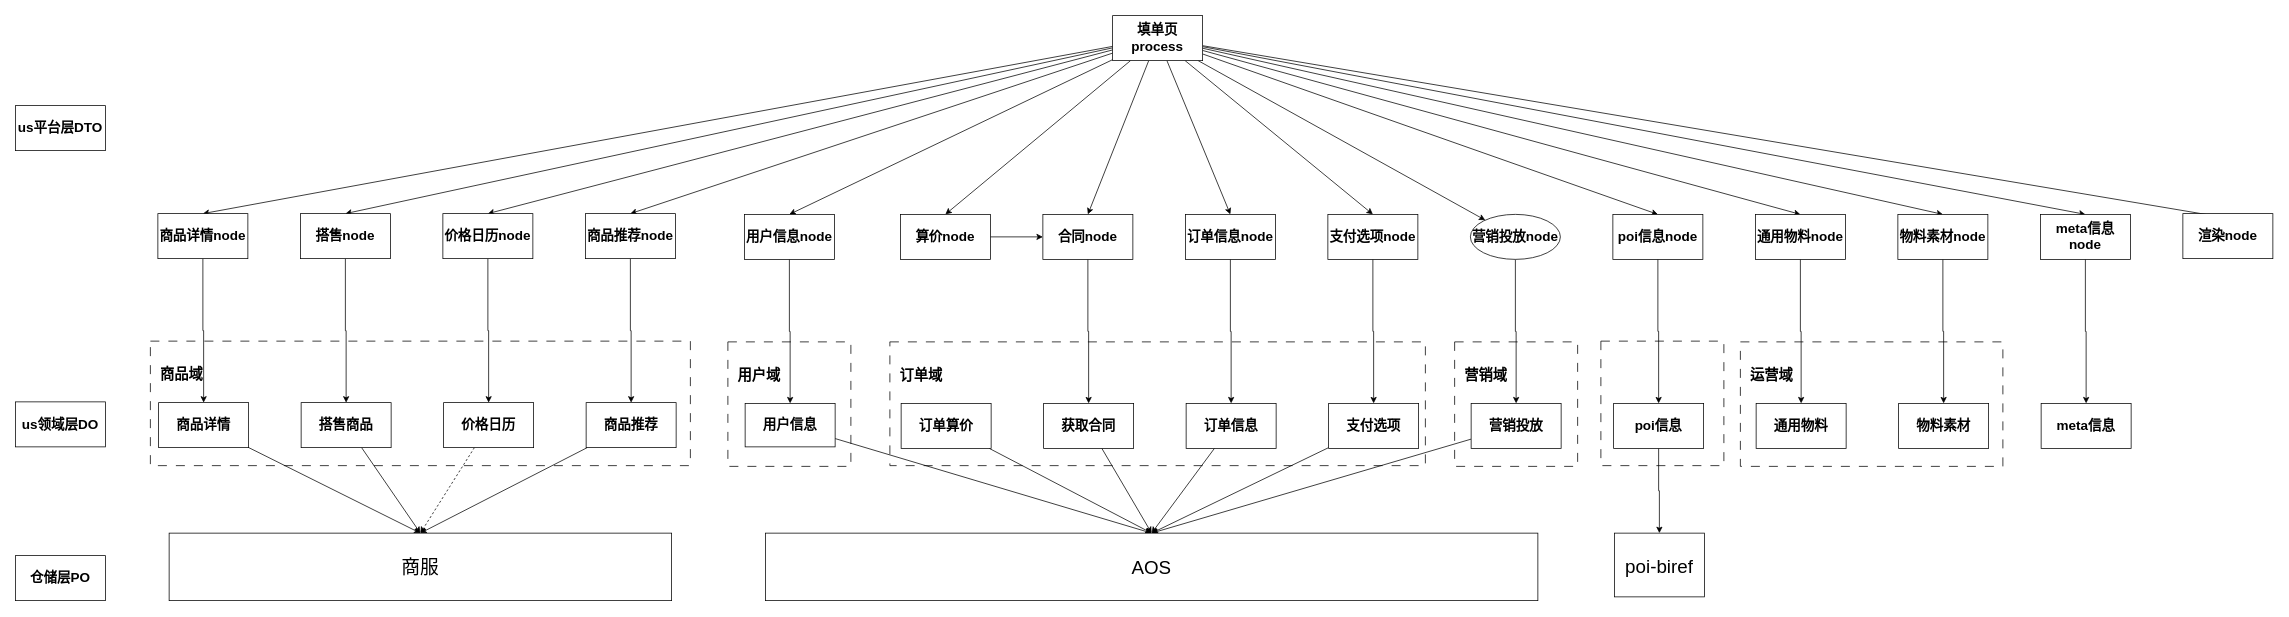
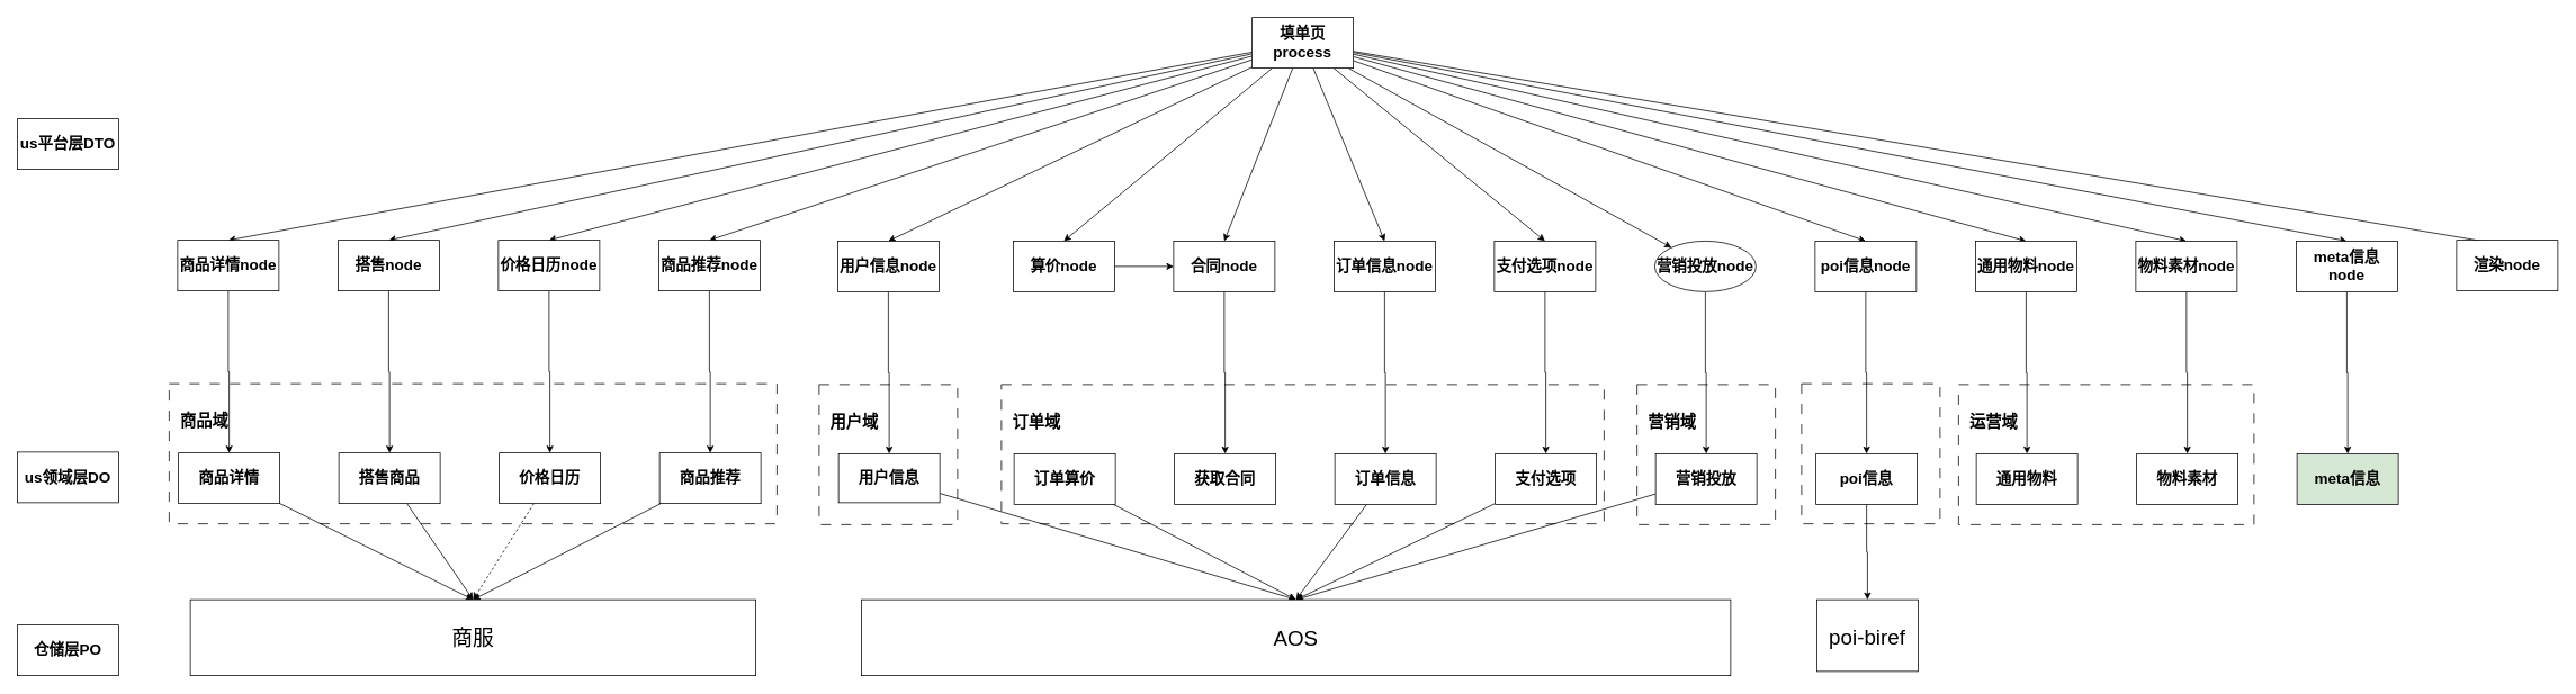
  <mxCell id="0" />
  <mxCell id="1" parent="0" />
  <mxCell id="2" value="" style="rounded=0;whiteSpace=wrap;html=1;strokeColor=default;dashed=1;dashPattern=12 12;" vertex="1" parent="1"><mxGeometry x="2320" y="455" width="350" height="166" as="geometry" /></mxCell>
  <mxCell id="3" value="运营域" style="text;strokeColor=none;align=center;fillColor=none;html=1;verticalAlign=middle;whiteSpace=wrap;rounded=0;fontSize=19;fontStyle=1" vertex="1" parent="1"><mxGeometry x="2332" y="485" width="60" height="30" as="geometry" /></mxCell>
  <mxCell id="4" value="" style="rounded=0;whiteSpace=wrap;html=1;strokeColor=default;dashed=1;dashPattern=12 12;" vertex="1" parent="1"><mxGeometry x="2134" y="454" width="164" height="166" as="geometry" /></mxCell>
  <mxCell id="5" value="" style="rounded=0;whiteSpace=wrap;html=1;strokeColor=default;dashed=1;dashPattern=12 12;" vertex="1" parent="1"><mxGeometry x="1939" y="455" width="164" height="166" as="geometry" /></mxCell>
  <mxCell id="6" value="营销域" style="text;strokeColor=none;align=center;fillColor=none;html=1;verticalAlign=middle;whiteSpace=wrap;rounded=0;fontSize=19;fontStyle=1" vertex="1" parent="1"><mxGeometry x="1951" y="485" width="60" height="30" as="geometry" /></mxCell>
  <mxCell id="7" value="" style="rounded=0;whiteSpace=wrap;html=1;strokeColor=default;dashed=1;dashPattern=12 12;" vertex="1" parent="1"><mxGeometry x="1186" y="455" width="714" height="165" as="geometry" /></mxCell>
  <mxCell id="8" value="订单域" style="text;strokeColor=none;align=center;fillColor=none;html=1;verticalAlign=middle;whiteSpace=wrap;rounded=0;fontSize=19;fontStyle=1" vertex="1" parent="1"><mxGeometry x="1198" y="485" width="60" height="30" as="geometry" /></mxCell>
  <mxCell id="9" value="" style="rounded=0;whiteSpace=wrap;html=1;strokeColor=default;dashed=1;dashPattern=12 12;" vertex="1" parent="1"><mxGeometry x="200" y="454" width="720" height="166" as="geometry" /></mxCell>
  <mxCell id="10" value="商品域" style="text;strokeColor=none;align=center;fillColor=none;html=1;verticalAlign=middle;whiteSpace=wrap;rounded=0;fontSize=19;fontStyle=1" vertex="1" parent="1"><mxGeometry x="212" y="484" width="60" height="30" as="geometry" /></mxCell>
  <mxCell id="11" value="" style="rounded=0;whiteSpace=wrap;html=1;strokeColor=default;dashed=1;dashPattern=12 12;" vertex="1" parent="1"><mxGeometry x="970" y="455" width="164" height="166" as="geometry" /></mxCell>
  <mxCell id="12" style="rounded=0;orthogonalLoop=1;jettySize=auto;html=1;entryX=0.5;entryY=0;entryDx=0;entryDy=0;" edge="1" parent="1" source="27" target="31"><mxGeometry relative="1" as="geometry" /></mxCell>
  <mxCell id="13" style="rounded=0;orthogonalLoop=1;jettySize=auto;html=1;entryX=0.5;entryY=0;entryDx=0;entryDy=0;" edge="1" parent="1" source="27" target="33"><mxGeometry relative="1" as="geometry" /></mxCell>
  <mxCell id="14" style="rounded=0;orthogonalLoop=1;jettySize=auto;html=1;entryX=0.5;entryY=0;entryDx=0;entryDy=0;" edge="1" parent="1" source="27" target="37"><mxGeometry relative="1" as="geometry" /></mxCell>
  <mxCell id="15" style="rounded=0;orthogonalLoop=1;jettySize=auto;html=1;entryX=0.5;entryY=0;entryDx=0;entryDy=0;" edge="1" parent="1" source="27" target="47"><mxGeometry relative="1" as="geometry" /></mxCell>
  <mxCell id="16" style="rounded=0;orthogonalLoop=1;jettySize=auto;html=1;entryX=0.5;entryY=0;entryDx=0;entryDy=0;" edge="1" parent="1" source="27" target="29"><mxGeometry relative="1" as="geometry" /></mxCell>
  <mxCell id="17" style="rounded=0;orthogonalLoop=1;jettySize=auto;html=1;entryX=0.5;entryY=0;entryDx=0;entryDy=0;" edge="1" parent="1" source="27" target="35"><mxGeometry relative="1" as="geometry" /></mxCell>
  <mxCell id="18" style="rounded=0;orthogonalLoop=1;jettySize=auto;html=1;entryX=0.5;entryY=0;entryDx=0;entryDy=0;" edge="1" parent="1" source="27" target="39"><mxGeometry relative="1" as="geometry" /></mxCell>
  <mxCell id="19" style="rounded=0;orthogonalLoop=1;jettySize=auto;html=1;entryX=0.5;entryY=0;entryDx=0;entryDy=0;" edge="1" parent="1" source="27" target="41"><mxGeometry relative="1" as="geometry" /></mxCell>
  <mxCell id="20" style="rounded=0;orthogonalLoop=1;jettySize=auto;html=1;entryX=0.5;entryY=0;entryDx=0;entryDy=0;" edge="1" parent="1" source="27" target="55"><mxGeometry relative="1" as="geometry" /></mxCell>
  <mxCell id="21" style="rounded=0;orthogonalLoop=1;jettySize=auto;html=1;" edge="1" parent="1" source="27" target="45"><mxGeometry relative="1" as="geometry" /></mxCell>
  <mxCell id="22" style="rounded=0;orthogonalLoop=1;jettySize=auto;html=1;entryX=0.5;entryY=0;entryDx=0;entryDy=0;" edge="1" parent="1" source="27" target="43"><mxGeometry relative="1" as="geometry"><mxPoint x="2140" y="260" as="targetPoint" /></mxGeometry></mxCell>
  <mxCell id="23" style="rounded=0;orthogonalLoop=1;jettySize=auto;html=1;entryX=0.5;entryY=0;entryDx=0;entryDy=0;" edge="1" parent="1" source="27" target="49"><mxGeometry relative="1" as="geometry" /></mxCell>
  <mxCell id="24" style="rounded=0;orthogonalLoop=1;jettySize=auto;html=1;entryX=0.5;entryY=0;entryDx=0;entryDy=0;" edge="1" parent="1" source="27" target="51"><mxGeometry relative="1" as="geometry" /></mxCell>
  <mxCell id="25" style="rounded=0;orthogonalLoop=1;jettySize=auto;html=1;entryX=0.5;entryY=0;entryDx=0;entryDy=0;" edge="1" parent="1" source="27" target="53"><mxGeometry relative="1" as="geometry" /></mxCell>
  <mxCell id="26" style="rounded=0;orthogonalLoop=1;jettySize=auto;html=1;" edge="1" parent="1" source="27"><mxGeometry relative="1" as="geometry"><mxPoint x="2970" y="290" as="targetPoint" /></mxGeometry></mxCell>
  <mxCell id="27" value="&lt;font style=&quot;font-size: 18px;&quot;&gt;填单页process&lt;/font&gt;" style="rounded=0;whiteSpace=wrap;html=1;fontSize=18;fontStyle=1" parent="1" vertex="1"><mxGeometry x="1483" y="20" width="120" height="60" as="geometry" /></mxCell>
  <mxCell id="28" style="edgeStyle=orthogonalEdgeStyle;rounded=0;orthogonalLoop=1;jettySize=auto;html=1;entryX=0.5;entryY=0;entryDx=0;entryDy=0;" edge="1" parent="1" source="29" target="59"><mxGeometry relative="1" as="geometry" /></mxCell>
  <mxCell id="29" value="&lt;font style=&quot;font-size: 18px;&quot;&gt;用户信息node&lt;/font&gt;" style="rounded=0;whiteSpace=wrap;html=1;fontSize=18;fontStyle=1" parent="1" vertex="1"><mxGeometry x="992" y="285" width="120" height="60" as="geometry" /></mxCell>
  <mxCell id="30" style="edgeStyle=orthogonalEdgeStyle;rounded=0;orthogonalLoop=1;jettySize=auto;html=1;entryX=0.5;entryY=0;entryDx=0;entryDy=0;" edge="1" parent="1" source="31" target="61"><mxGeometry relative="1" as="geometry" /></mxCell>
  <mxCell id="31" value="&lt;font style=&quot;font-size: 18px;&quot;&gt;商品详情node&lt;/font&gt;" style="rounded=0;whiteSpace=wrap;html=1;fontSize=18;fontStyle=1" parent="1" vertex="1"><mxGeometry x="210" y="284" width="120" height="60" as="geometry" /></mxCell>
  <mxCell id="32" style="edgeStyle=orthogonalEdgeStyle;rounded=0;orthogonalLoop=1;jettySize=auto;html=1;entryX=0.5;entryY=0;entryDx=0;entryDy=0;" edge="1" parent="1" source="33" target="63"><mxGeometry relative="1" as="geometry" /></mxCell>
  <mxCell id="33" value="&lt;font style=&quot;font-size: 18px;&quot;&gt;搭售node&lt;/font&gt;" style="rounded=0;whiteSpace=wrap;html=1;fontSize=18;fontStyle=1" parent="1" vertex="1"><mxGeometry x="400" y="284" width="120" height="60" as="geometry" /></mxCell>
  <mxCell id="34" style="edgeStyle=orthogonalEdgeStyle;rounded=0;orthogonalLoop=1;jettySize=auto;html=1;" edge="1" parent="1" source="35" target="39"><mxGeometry relative="1" as="geometry" /></mxCell>
  <mxCell id="35" value="&lt;font style=&quot;font-size: 18px;&quot;&gt;算价node&lt;/font&gt;" style="rounded=0;whiteSpace=wrap;html=1;fontSize=18;fontStyle=1" parent="1" vertex="1"><mxGeometry x="1200" y="285" width="120" height="60" as="geometry" /></mxCell>
  <mxCell id="36" style="edgeStyle=orthogonalEdgeStyle;rounded=0;orthogonalLoop=1;jettySize=auto;html=1;entryX=0.5;entryY=0;entryDx=0;entryDy=0;" edge="1" parent="1" source="37" target="67"><mxGeometry relative="1" as="geometry" /></mxCell>
  <mxCell id="37" value="&lt;font style=&quot;font-size: 18px;&quot;&gt;价格日历node&lt;/font&gt;" style="rounded=0;whiteSpace=wrap;html=1;fontSize=18;fontStyle=1" parent="1" vertex="1"><mxGeometry x="590" y="284" width="120" height="60" as="geometry" /></mxCell>
  <mxCell id="38" style="edgeStyle=orthogonalEdgeStyle;rounded=0;orthogonalLoop=1;jettySize=auto;html=1;entryX=0.5;entryY=0;entryDx=0;entryDy=0;" edge="1" parent="1" source="39" target="69"><mxGeometry relative="1" as="geometry" /></mxCell>
  <mxCell id="39" value="&lt;font style=&quot;font-size: 18px;&quot;&gt;合同node&lt;/font&gt;" style="rounded=0;whiteSpace=wrap;html=1;fontSize=18;fontStyle=1" parent="1" vertex="1"><mxGeometry x="1390" y="285" width="120" height="60" as="geometry" /></mxCell>
  <mxCell id="40" style="edgeStyle=orthogonalEdgeStyle;rounded=0;orthogonalLoop=1;jettySize=auto;html=1;entryX=0.5;entryY=0;entryDx=0;entryDy=0;" edge="1" parent="1" source="41" target="71"><mxGeometry relative="1" as="geometry" /></mxCell>
  <mxCell id="41" value="&lt;font style=&quot;font-size: 18px;&quot;&gt;订单信息node&lt;/font&gt;" style="rounded=0;whiteSpace=wrap;html=1;fontSize=18;fontStyle=1" vertex="1" parent="1"><mxGeometry x="1580" y="285" width="120" height="60" as="geometry" /></mxCell>
  <mxCell id="42" style="edgeStyle=orthogonalEdgeStyle;rounded=0;orthogonalLoop=1;jettySize=auto;html=1;" edge="1" parent="1" source="43" target="73"><mxGeometry relative="1" as="geometry" /></mxCell>
  <mxCell id="43" value="&lt;font style=&quot;font-size: 18px;&quot;&gt;poi信息node&lt;/font&gt;" style="rounded=0;whiteSpace=wrap;html=1;fontSize=18;fontStyle=1" vertex="1" parent="1"><mxGeometry x="2150" y="285" width="120" height="60" as="geometry" /></mxCell>
  <mxCell id="44" style="edgeStyle=orthogonalEdgeStyle;rounded=0;orthogonalLoop=1;jettySize=auto;html=1;entryX=0.5;entryY=0;entryDx=0;entryDy=0;" edge="1" parent="1" source="45" target="75"><mxGeometry relative="1" as="geometry" /></mxCell>
  <mxCell id="45" value="&lt;font style=&quot;font-size: 18px;&quot;&gt;营销投放node&lt;/font&gt;" style="ellipse;whiteSpace=wrap;html=1;fontSize=18;fontStyle=1;" vertex="1" parent="1"><mxGeometry x="1960" y="285" width="120" height="60" as="geometry" /></mxCell>
  <mxCell id="46" style="edgeStyle=orthogonalEdgeStyle;rounded=0;orthogonalLoop=1;jettySize=auto;html=1;entryX=0.5;entryY=0;entryDx=0;entryDy=0;" edge="1" parent="1" source="47" target="77"><mxGeometry relative="1" as="geometry" /></mxCell>
  <mxCell id="47" value="&lt;font style=&quot;font-size: 18px;&quot;&gt;商品推荐node&lt;/font&gt;" style="rounded=0;whiteSpace=wrap;html=1;fontSize=18;fontStyle=1" vertex="1" parent="1"><mxGeometry x="780" y="284" width="120" height="60" as="geometry" /></mxCell>
  <mxCell id="48" style="edgeStyle=orthogonalEdgeStyle;rounded=0;orthogonalLoop=1;jettySize=auto;html=1;" edge="1" parent="1" source="49" target="78"><mxGeometry relative="1" as="geometry" /></mxCell>
  <mxCell id="49" value="&lt;font style=&quot;font-size: 18px;&quot;&gt;通用物料node&lt;/font&gt;" style="rounded=0;whiteSpace=wrap;html=1;fontSize=18;fontStyle=1" vertex="1" parent="1"><mxGeometry x="2340" y="285" width="120" height="60" as="geometry" /></mxCell>
  <mxCell id="50" style="edgeStyle=orthogonalEdgeStyle;rounded=0;orthogonalLoop=1;jettySize=auto;html=1;entryX=0.5;entryY=0;entryDx=0;entryDy=0;" edge="1" parent="1" source="51" target="79"><mxGeometry relative="1" as="geometry" /></mxCell>
  <mxCell id="51" value="&lt;font style=&quot;font-size: 18px;&quot;&gt;物料素材node&lt;/font&gt;" style="rounded=0;whiteSpace=wrap;html=1;fontSize=18;fontStyle=1" vertex="1" parent="1"><mxGeometry x="2530" y="285" width="120" height="60" as="geometry" /></mxCell>
  <mxCell id="52" style="edgeStyle=orthogonalEdgeStyle;rounded=0;orthogonalLoop=1;jettySize=auto;html=1;entryX=0.5;entryY=0;entryDx=0;entryDy=0;" edge="1" parent="1" source="53" target="80"><mxGeometry relative="1" as="geometry" /></mxCell>
  <mxCell id="53" value="&lt;font style=&quot;font-size: 18px;&quot;&gt;meta信息node&lt;/font&gt;" style="rounded=0;whiteSpace=wrap;html=1;fontSize=18;fontStyle=1" vertex="1" parent="1"><mxGeometry x="2720" y="285" width="120" height="60" as="geometry" /></mxCell>
  <mxCell id="54" style="edgeStyle=orthogonalEdgeStyle;rounded=0;orthogonalLoop=1;jettySize=auto;html=1;entryX=0.5;entryY=0;entryDx=0;entryDy=0;" edge="1" parent="1" source="55" target="82"><mxGeometry relative="1" as="geometry" /></mxCell>
  <mxCell id="55" value="&lt;font style=&quot;font-size: 18px;&quot;&gt;支付选项node&lt;/font&gt;" style="rounded=0;whiteSpace=wrap;html=1;fontSize=18;fontStyle=1" vertex="1" parent="1"><mxGeometry x="1770" y="285" width="120" height="60" as="geometry" /></mxCell>
  <mxCell id="56" value="&lt;font style=&quot;font-size: 18px;&quot;&gt;渲染node&lt;/font&gt;" style="rounded=0;whiteSpace=wrap;html=1;fontSize=18;fontStyle=1" vertex="1" parent="1"><mxGeometry x="2910" y="284" width="120" height="60" as="geometry" /></mxCell>
  <mxCell id="57" value="&lt;font style=&quot;font-size: 18px;&quot;&gt;us平台层DTO&lt;/font&gt;" style="rounded=0;whiteSpace=wrap;html=1;fontSize=18;fontStyle=1" vertex="1" parent="1"><mxGeometry x="20" y="140" width="120" height="60" as="geometry" /></mxCell>
  <mxCell id="58" style="rounded=0;orthogonalLoop=1;jettySize=auto;html=1;entryX=0.5;entryY=0;entryDx=0;entryDy=0;" edge="1" parent="1" source="59" target="85"><mxGeometry relative="1" as="geometry" /></mxCell>
  <mxCell id="59" value="&lt;font style=&quot;font-size: 18px;&quot;&gt;用户信息&lt;/font&gt;" style="rounded=0;whiteSpace=wrap;html=1;fontSize=18;fontStyle=1" vertex="1" parent="1"><mxGeometry x="993" y="537" width="120" height="58" as="geometry" /></mxCell>
  <mxCell id="60" style="rounded=0;orthogonalLoop=1;jettySize=auto;html=1;entryX=0.5;entryY=0;entryDx=0;entryDy=0;" edge="1" parent="1" source="61" target="84"><mxGeometry relative="1" as="geometry" /></mxCell>
  <mxCell id="61" value="&lt;font style=&quot;font-size: 18px;&quot;&gt;商品详情&lt;/font&gt;" style="rounded=0;whiteSpace=wrap;html=1;fontSize=18;fontStyle=1" vertex="1" parent="1"><mxGeometry x="211" y="536" width="120" height="60" as="geometry" /></mxCell>
  <mxCell id="62" style="rounded=0;orthogonalLoop=1;jettySize=auto;html=1;entryX=0.5;entryY=0;entryDx=0;entryDy=0;" edge="1" parent="1" source="63" target="84"><mxGeometry relative="1" as="geometry" /></mxCell>
  <mxCell id="63" value="&lt;font style=&quot;font-size: 18px;&quot;&gt;搭售商品&lt;/font&gt;" style="rounded=0;whiteSpace=wrap;html=1;fontSize=18;fontStyle=1" vertex="1" parent="1"><mxGeometry x="401" y="536" width="120" height="60" as="geometry" /></mxCell>
  <mxCell id="64" style="rounded=0;orthogonalLoop=1;jettySize=auto;html=1;entryX=0.5;entryY=0;entryDx=0;entryDy=0;" edge="1" parent="1" source="65" target="85"><mxGeometry relative="1" as="geometry" /></mxCell>
  <mxCell id="65" value="&lt;font style=&quot;font-size: 18px;&quot;&gt;订单算价&lt;/font&gt;" style="rounded=0;whiteSpace=wrap;html=1;fontSize=18;fontStyle=1" vertex="1" parent="1"><mxGeometry x="1201" y="537" width="120" height="60" as="geometry" /></mxCell>
  <mxCell id="66" style="rounded=0;orthogonalLoop=1;jettySize=auto;html=1;entryX=0.5;entryY=0;entryDx=0;entryDy=0;dashed=1;" edge="1" parent="1" source="67" target="84"><mxGeometry relative="1" as="geometry" /></mxCell>
  <mxCell id="67" value="&lt;font style=&quot;font-size: 18px;&quot;&gt;价格日历&lt;/font&gt;" style="rounded=0;whiteSpace=wrap;html=1;fontSize=18;fontStyle=1" vertex="1" parent="1"><mxGeometry x="591" y="536" width="120" height="60" as="geometry" /></mxCell>
- <mxCell id="68" style="rounded=0;orthogonalLoop=1;jettySize=auto;html=1;entryX=0.5;entryY=0;entryDx=0;entryDy=0;" edge="1" parent="1" source="69" target="85"><mxGeometry relative="1" as="geometry" /></mxCell>
  <mxCell id="69" value="&lt;font style=&quot;font-size: 18px;&quot;&gt;获取合同&lt;/font&gt;" style="rounded=0;whiteSpace=wrap;html=1;fontSize=18;fontStyle=1" vertex="1" parent="1"><mxGeometry x="1391" y="537" width="120" height="60" as="geometry" /></mxCell>
  <mxCell id="70" style="rounded=0;orthogonalLoop=1;jettySize=auto;html=1;entryX=0.5;entryY=0;entryDx=0;entryDy=0;" edge="1" parent="1" source="71" target="85"><mxGeometry relative="1" as="geometry" /></mxCell>
  <mxCell id="71" value="&lt;font style=&quot;font-size: 18px;&quot;&gt;订单信息&lt;/font&gt;" style="rounded=0;whiteSpace=wrap;html=1;fontSize=18;fontStyle=1" vertex="1" parent="1"><mxGeometry x="1581" y="537" width="120" height="60" as="geometry" /></mxCell>
  <mxCell id="72" style="edgeStyle=orthogonalEdgeStyle;rounded=0;orthogonalLoop=1;jettySize=auto;html=1;entryX=0.5;entryY=0;entryDx=0;entryDy=0;" edge="1" parent="1" source="73" target="86"><mxGeometry relative="1" as="geometry" /></mxCell>
  <mxCell id="73" value="&lt;font style=&quot;font-size: 18px;&quot;&gt;poi信息&lt;/font&gt;" style="rounded=0;whiteSpace=wrap;html=1;fontSize=18;fontStyle=1" vertex="1" parent="1"><mxGeometry x="2151" y="537" width="120" height="60" as="geometry" /></mxCell>
  <mxCell id="74" style="rounded=0;orthogonalLoop=1;jettySize=auto;html=1;entryX=0.5;entryY=0;entryDx=0;entryDy=0;" edge="1" parent="1" source="75" target="85"><mxGeometry relative="1" as="geometry" /></mxCell>
  <mxCell id="75" value="&lt;font style=&quot;font-size: 18px;&quot;&gt;营销投放&lt;/font&gt;" style="rounded=0;whiteSpace=wrap;html=1;fontSize=18;fontStyle=1" vertex="1" parent="1"><mxGeometry x="1961" y="537" width="120" height="60" as="geometry" /></mxCell>
  <mxCell id="76" style="rounded=0;orthogonalLoop=1;jettySize=auto;html=1;entryX=0.5;entryY=0;entryDx=0;entryDy=0;" edge="1" parent="1" source="77" target="84"><mxGeometry relative="1" as="geometry" /></mxCell>
  <mxCell id="77" value="&lt;font style=&quot;font-size: 18px;&quot;&gt;商品推荐&lt;/font&gt;" style="rounded=0;whiteSpace=wrap;html=1;fontSize=18;fontStyle=1" vertex="1" parent="1"><mxGeometry x="781" y="536" width="120" height="60" as="geometry" /></mxCell>
  <mxCell id="78" value="&lt;font style=&quot;font-size: 18px;&quot;&gt;通用物料&lt;/font&gt;" style="rounded=0;whiteSpace=wrap;html=1;fontSize=18;fontStyle=1" vertex="1" parent="1"><mxGeometry x="2341" y="537" width="120" height="60" as="geometry" /></mxCell>
  <mxCell id="79" value="&lt;font style=&quot;font-size: 18px;&quot;&gt;物料素材&lt;/font&gt;" style="rounded=0;whiteSpace=wrap;html=1;fontSize=18;fontStyle=1" vertex="1" parent="1"><mxGeometry x="2531" y="537" width="120" height="60" as="geometry" /></mxCell>
- <mxCell id="80" value="&lt;font style=&quot;font-size: 18px;&quot;&gt;meta信息&lt;/font&gt;" style="rounded=0;whiteSpace=wrap;html=1;fontSize=18;fontStyle=1" vertex="1" parent="1"><mxGeometry x="2721" y="537" width="120" height="60" as="geometry" /></mxCell>
+ <mxCell id="80" value="&lt;font style=&quot;font-size: 18px;&quot;&gt;meta信息&lt;/font&gt;" style="rounded=0;whiteSpace=wrap;html=1;fontSize=18;fontStyle=1;fillColor=#d5e8d4;" vertex="1" parent="1"><mxGeometry x="2721" y="537" width="120" height="60" as="geometry" /></mxCell>
  <mxCell id="81" style="rounded=0;orthogonalLoop=1;jettySize=auto;html=1;entryX=0.5;entryY=0;entryDx=0;entryDy=0;" edge="1" parent="1" source="82" target="85"><mxGeometry relative="1" as="geometry" /></mxCell>
  <mxCell id="82" value="&lt;font style=&quot;font-size: 18px;&quot;&gt;支付选项&lt;/font&gt;" style="rounded=0;whiteSpace=wrap;html=1;fontSize=18;fontStyle=1" vertex="1" parent="1"><mxGeometry x="1771" y="537" width="120" height="60" as="geometry" /></mxCell>
  <mxCell id="83" value="用户域" style="text;strokeColor=none;align=center;fillColor=none;html=1;verticalAlign=middle;whiteSpace=wrap;rounded=0;fontSize=19;fontStyle=1" vertex="1" parent="1"><mxGeometry x="982" y="485" width="60" height="30" as="geometry" /></mxCell>
  <mxCell id="84" value="商服" style="rounded=0;whiteSpace=wrap;html=1;fontSize=25;" vertex="1" parent="1"><mxGeometry x="225" y="710" width="670" height="90" as="geometry" /></mxCell>
  <mxCell id="85" value="AOS" style="rounded=0;whiteSpace=wrap;html=1;fontSize=25;" vertex="1" parent="1"><mxGeometry x="1020" y="710" width="1030" height="90" as="geometry" /></mxCell>
  <mxCell id="86" value="poi-biref" style="rounded=0;whiteSpace=wrap;html=1;fontSize=25;" vertex="1" parent="1"><mxGeometry x="2152" y="710" width="120" height="85" as="geometry" /></mxCell>
  <mxCell id="87" value="us领域层DO" style="rounded=0;whiteSpace=wrap;html=1;fontSize=18;fontStyle=1" vertex="1" parent="1"><mxGeometry x="20" y="535" width="120" height="60" as="geometry" /></mxCell>
  <mxCell id="88" value="仓储层PO" style="rounded=0;whiteSpace=wrap;html=1;fontSize=18;fontStyle=1" vertex="1" parent="1"><mxGeometry x="20" y="740" width="120" height="60" as="geometry" /></mxCell>
